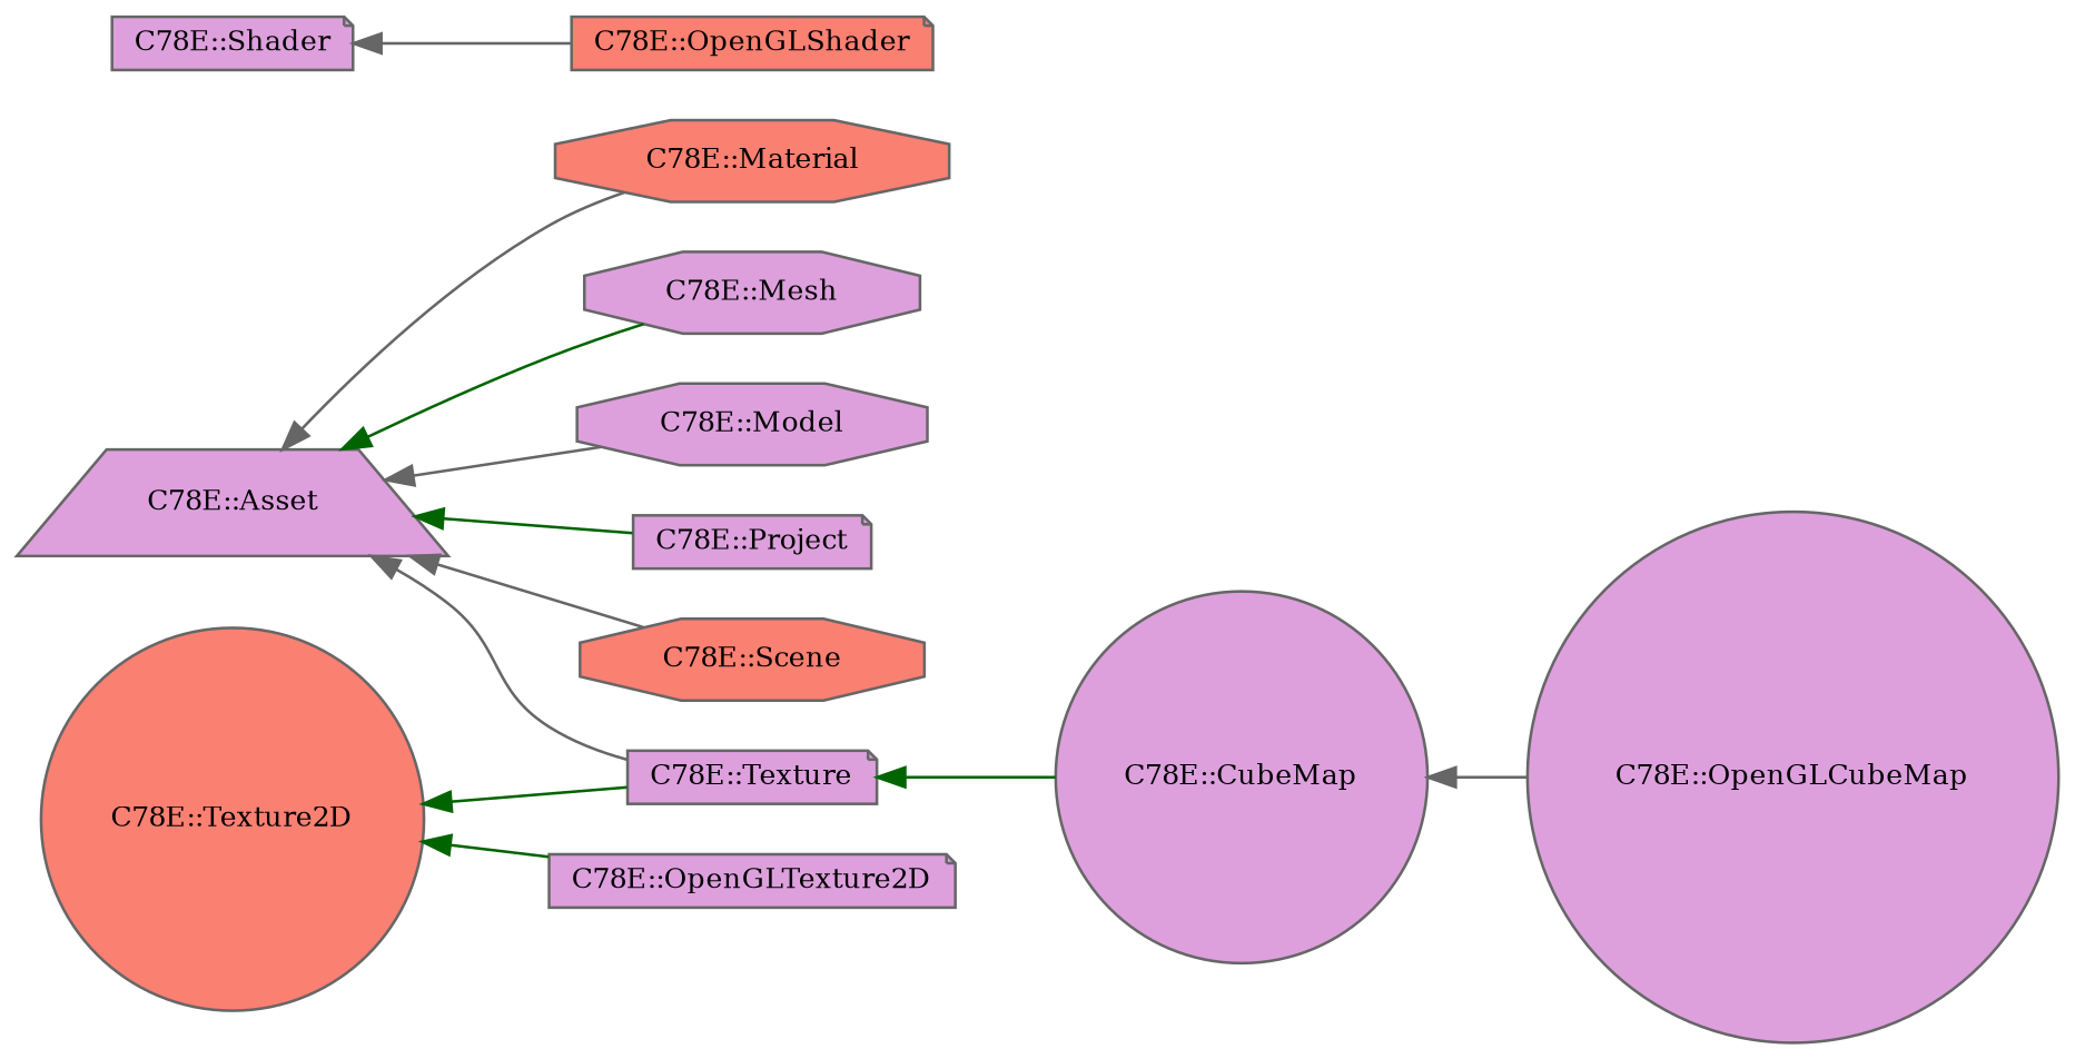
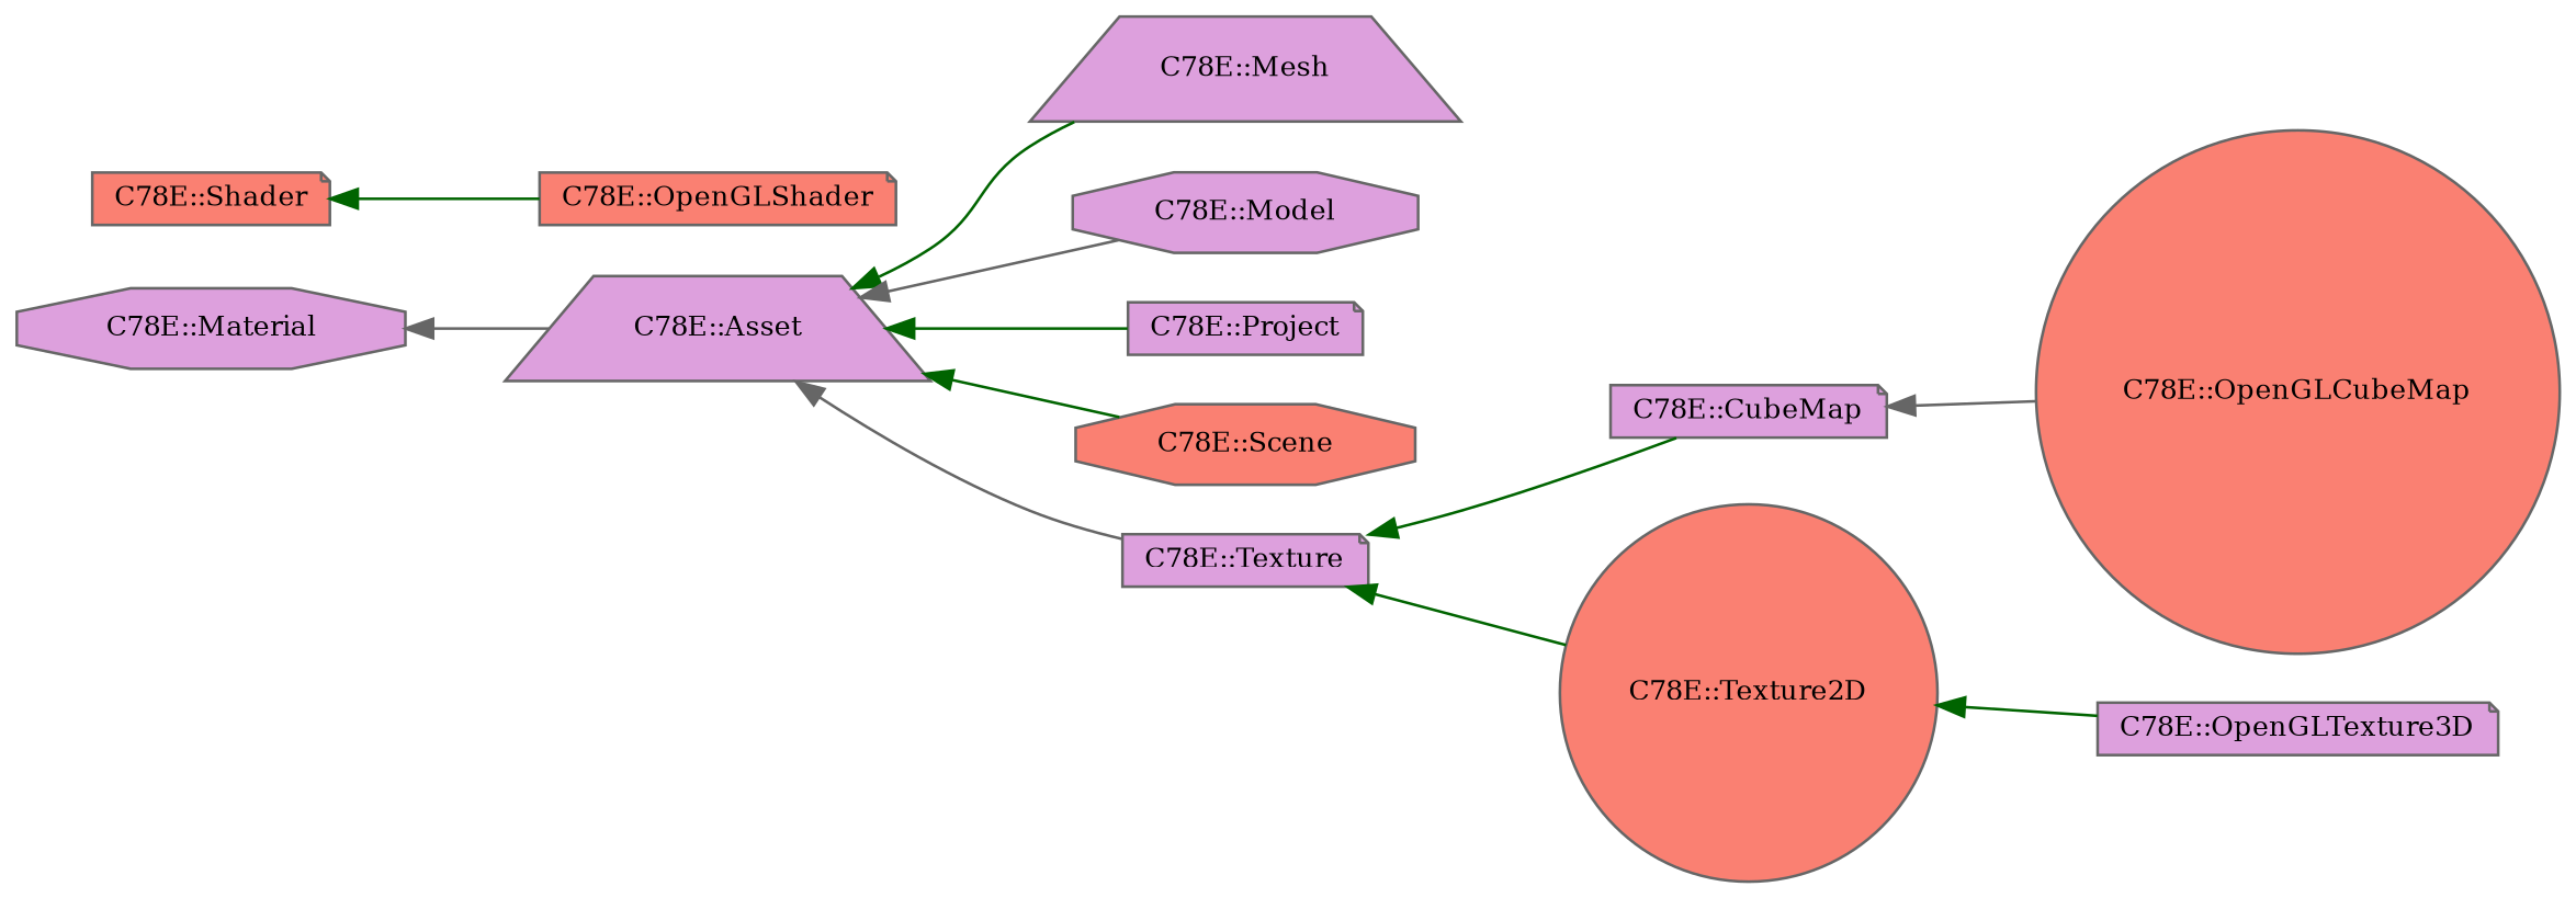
  digraph {
    fontname="DejaVu Serif"
    rankdir=LR
    node [color=grey40 fillcolor=plum fontname="DejaVu Serif" fontsize=10 shape=note style=filled]
    edge [color=darkgreen dir=back fontname="DejaVu Serif" fontsize=10 labelfontname=Helvetica labelfontsize=10 style=solid]
    n1 [height=0.2 label="C78E::Asset" shape=trapezium width=0.4]
-   n2 [fillcolor=salmon height=0.2 label="C78E::Material" shape=octagon width=0.4]
-   n3 [height=0.2 label="C78E::Mesh" shape=octagon width=0.4]
+   n2 [height=0.2 label="C78E::Material" shape=octagon width=0.4]
+   n3 [height=0.2 label="C78E::Mesh" shape=trapezium width=0.4]
    n4 [height=0.2 label="C78E::Model" shape=octagon width=0.4]
    n5 [height=0.2 label="C78E::Project" width=0.4]
    n6 [fillcolor=salmon height=0.2 label="C78E::Scene" shape=octagon width=0.4]
    n7 [height=0.2 label="C78E::Texture" width=0.4]
-   n8 [height=0.2 label="C78E::Shader" width=0.4]
+   n8 [fillcolor=salmon height=0.2 label="C78E::Shader" width=0.4]
    n9 [fillcolor=salmon height=0.2 label="C78E::OpenGLShader" width=0.4]
-   n10 [height=0.2 label="C78E::CubeMap" shape=circle width=0.4]
+   n10 [height=0.2 label="C78E::CubeMap" width=0.4]
    n11 [fillcolor=salmon height=0.2 label="C78E::Texture2D" shape=circle width=0.4]
-   n12 [height=0.2 label="C78E::OpenGLCubeMap" shape=circle width=0.4]
-   n13 [height=0.2 label="C78E::OpenGLTexture2D" width=0.4]
-   n1 -> n2 [color=gray40]
+   n12 [fillcolor=salmon height=0.2 label="C78E::OpenGLCubeMap" shape=circle width=0.4]
+   n13 [height=0.2 label="C78E::OpenGLTexture3D" width=0.4]
+   n2 -> n1 [color=gray40]
    n1 -> n3
    n1 -> n4 [color=gray40]
    n1 -> n5
-   n1 -> n6 [color=gray40]
+   n1 -> n6
    n1 -> n7 [color=gray40]
    n7 -> n10
-   n11 -> n7
-   n8 -> n9 [color=gray40]
+   n7 -> n11
+   n8 -> n9
    n10 -> n12 [color=gray40]
    n11 -> n13
  }
